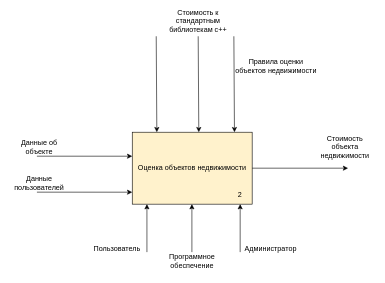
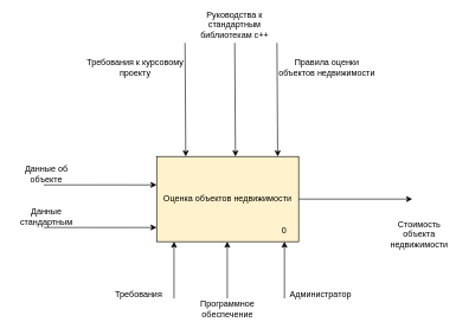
  <mxCell id="0" />
  <mxCell id="1" parent="0" />
  <mxCell id="2" value="Оценка объектов недвижимости" style="rounded=0;whiteSpace=wrap;html=1;fillColor=#fff2cc;" parent="1" vertex="1"><mxGeometry x="220" y="220" width="200" height="120" as="geometry" /></mxCell>
  <mxCell id="3" value="" style="endArrow=classic;html=1;rounded=0;entryX=0.205;entryY=0;entryDx=0;entryDy=0;entryPerimeter=0;" parent="1" edge="1"><mxGeometry width="50" height="50" relative="1" as="geometry"><mxPoint x="260" y="60" as="sourcePoint" /><mxPoint x="261" y="220" as="targetPoint" /></mxGeometry></mxCell>
+ <mxCell id="4" value="Требования к курсовому проекту" style="text;html=1;align=center;verticalAlign=middle;whiteSpace=wrap;rounded=0;" parent="1" vertex="1"><mxGeometry x="120" y="80" width="140" height="30" as="geometry" /></mxCell>
  <mxCell id="5" value="" style="endArrow=classic;html=1;rounded=0;entryX=-0.005;entryY=0.667;entryDx=0;entryDy=0;entryPerimeter=0;" parent="1" edge="1"><mxGeometry width="50" height="50" relative="1" as="geometry"><mxPoint x="61" y="260" as="sourcePoint" /><mxPoint x="220" y="260.04" as="targetPoint" /></mxGeometry></mxCell>
  <mxCell id="6" value="Данные об объекте" style="text;html=1;align=center;verticalAlign=middle;whiteSpace=wrap;rounded=0;" parent="1" vertex="1"><mxGeometry x="20" y="230" width="90" height="30" as="geometry" /></mxCell>
  <mxCell id="7" value="" style="endArrow=classic;html=1;rounded=0;exitX=1;exitY=0.5;exitDx=0;exitDy=0;" parent="1" source="2" edge="1"><mxGeometry width="50" height="50" relative="1" as="geometry"><mxPoint x="420" y="290" as="sourcePoint" /><mxPoint x="580" y="280" as="targetPoint" /></mxGeometry></mxCell>
- <mxCell id="8" value="Стоимость объекта недвижимости" style="text;html=1;align=center;verticalAlign=middle;whiteSpace=wrap;rounded=0;" parent="1" vertex="1"><mxGeometry x="530" y="230" width="90" height="30" as="geometry" /></mxCell>
+ <mxCell id="8" value="Стоимость объекта недвижимости" style="text;html=1;align=center;verticalAlign=middle;whiteSpace=wrap;rounded=0;" parent="1" vertex="1"><mxGeometry x="545" y="315" width="90" height="30" as="geometry" /></mxCell>
  <mxCell id="9" value="" style="endArrow=classic;html=1;rounded=0;" parent="1" edge="1"><mxGeometry width="50" height="50" relative="1" as="geometry"><mxPoint x="244.5" y="420" as="sourcePoint" /><mxPoint x="244.5" y="340" as="targetPoint" /></mxGeometry></mxCell>
- <mxCell id="10" value="Пользователь" style="text;html=1;align=center;verticalAlign=middle;whiteSpace=wrap;rounded=0;" parent="1" vertex="1"><mxGeometry x="150" y="400" width="90" height="30" as="geometry" /></mxCell>
+ <mxCell id="10" value="Требования" style="text;html=1;align=center;verticalAlign=middle;whiteSpace=wrap;rounded=0;" parent="1" vertex="1"><mxGeometry x="150" y="400" width="90" height="30" as="geometry" /></mxCell>
  <mxCell id="11" value="" style="endArrow=classic;html=1;rounded=0;" parent="1" edge="1"><mxGeometry width="50" height="50" relative="1" as="geometry"><mxPoint x="400" y="420" as="sourcePoint" /><mxPoint x="400" y="340" as="targetPoint" /></mxGeometry></mxCell>
  <mxCell id="12" value="Администратор" style="text;html=1;align=center;verticalAlign=middle;whiteSpace=wrap;rounded=0;" parent="1" vertex="1"><mxGeometry x="405.5" y="400" width="90" height="30" as="geometry" /></mxCell>
- <mxCell id="13" value="2" style="text;html=1;align=center;verticalAlign=middle;whiteSpace=wrap;rounded=0;" parent="1" vertex="1"><mxGeometry x="370" y="310" width="60" height="30" as="geometry" /></mxCell>
+ <mxCell id="13" value="0" style="text;html=1;align=center;verticalAlign=middle;whiteSpace=wrap;rounded=0;" parent="1" vertex="1"><mxGeometry x="370" y="310" width="60" height="30" as="geometry" /></mxCell>
  <mxCell id="14" value="" style="endArrow=classic;html=1;rounded=0;entryX=-0.005;entryY=0.667;entryDx=0;entryDy=0;entryPerimeter=0;" parent="1" edge="1"><mxGeometry width="50" height="50" relative="1" as="geometry"><mxPoint x="61" y="320" as="sourcePoint" /><mxPoint x="220" y="320.04" as="targetPoint" /></mxGeometry></mxCell>
- <mxCell id="15" value="Данные пользователей" style="text;html=1;align=center;verticalAlign=middle;whiteSpace=wrap;rounded=0;" parent="1" vertex="1"><mxGeometry x="20" y="290" width="90" height="30" as="geometry" /></mxCell>
+ <mxCell id="15" value="Данные стандартным" style="text;html=1;align=center;verticalAlign=middle;whiteSpace=wrap;rounded=0;" parent="1" vertex="1"><mxGeometry x="20" y="290" width="90" height="30" as="geometry" /></mxCell>
  <mxCell id="16" value="" style="endArrow=classic;html=1;rounded=0;entryX=0.205;entryY=0;entryDx=0;entryDy=0;entryPerimeter=0;" parent="1" edge="1"><mxGeometry width="50" height="50" relative="1" as="geometry"><mxPoint x="389.5" y="60" as="sourcePoint" /><mxPoint x="390.5" y="220" as="targetPoint" /></mxGeometry></mxCell>
- <mxCell id="17" value="Правила оценки объектов недвижимости" style="text;html=1;align=center;verticalAlign=middle;whiteSpace=wrap;rounded=0;" parent="1" vertex="1"><mxGeometry x="390" y="95" width="140" height="30" as="geometry" /></mxCell>
+ <mxCell id="17" value="Правила оценки объектов недвижимости" style="text;html=1;align=center;verticalAlign=middle;whiteSpace=wrap;rounded=0;" parent="1" vertex="1"><mxGeometry x="390" y="80" width="140" height="30" as="geometry" /></mxCell>
  <mxCell id="18" value="" style="endArrow=classic;html=1;rounded=0;entryX=0.205;entryY=0;entryDx=0;entryDy=0;entryPerimeter=0;" parent="1" edge="1"><mxGeometry width="50" height="50" relative="1" as="geometry"><mxPoint x="330" y="60" as="sourcePoint" /><mxPoint x="331" y="220" as="targetPoint" /></mxGeometry></mxCell>
- <mxCell id="19" value="Стоимость к стандартным библиотекам c++" style="text;html=1;align=center;verticalAlign=middle;whiteSpace=wrap;rounded=0;" parent="1" vertex="1"><mxGeometry x="260" y="20" width="140" height="30" as="geometry" /></mxCell>
+ <mxCell id="19" value="Руководства к стандартным библиотекам c++" style="text;html=1;align=center;verticalAlign=middle;whiteSpace=wrap;rounded=0;" parent="1" vertex="1"><mxGeometry x="260" y="20" width="140" height="30" as="geometry" /></mxCell>
  <mxCell id="20" value="" style="endArrow=classic;html=1;rounded=0;" parent="1" edge="1"><mxGeometry width="50" height="50" relative="1" as="geometry"><mxPoint x="319.5" y="420" as="sourcePoint" /><mxPoint x="319.5" y="340" as="targetPoint" /></mxGeometry></mxCell>
  <mxCell id="21" value="Программное обеспечение" style="text;html=1;align=center;verticalAlign=middle;whiteSpace=wrap;rounded=0;" parent="1" vertex="1"><mxGeometry x="275" y="420" width="90" height="30" as="geometry" /></mxCell>
